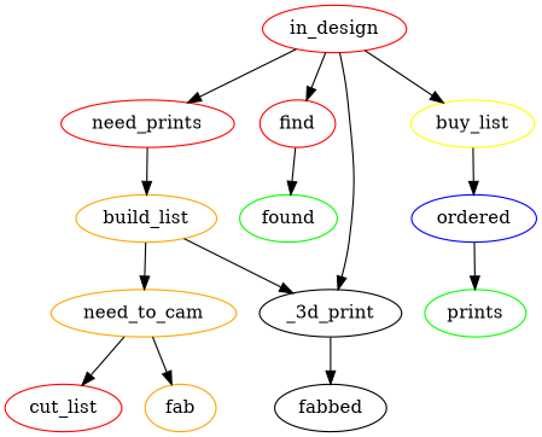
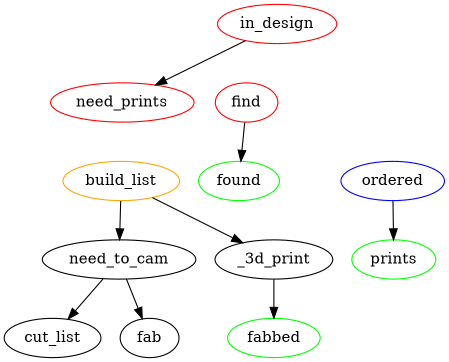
  digraph {
    in_design [color=red]
    need_prints [color=red]
    find [color=red]
    _3d_print
-   buy_list [color=yellow]
    build_list [color=orange]
    found [color=green]
-   fabbed [color=black]
+   fabbed [color=green]
    ordered [color=blue]
-   need_to_cam [color=orange]
-   cut_list [color=red]
-   fab [color=orange]
+   need_to_cam [color=black]
+   cut_list
+   fab
    n13 [color=green label=prints]
    in_design -> need_prints
-   in_design -> find
-   in_design -> _3d_print
-   in_design -> buy_list
-   need_prints -> build_list
    find -> found
    _3d_print -> fabbed
-   buy_list -> ordered
    build_list -> _3d_print
    build_list -> need_to_cam
    ordered -> n13
    need_to_cam -> cut_list
    need_to_cam -> fab
  }
